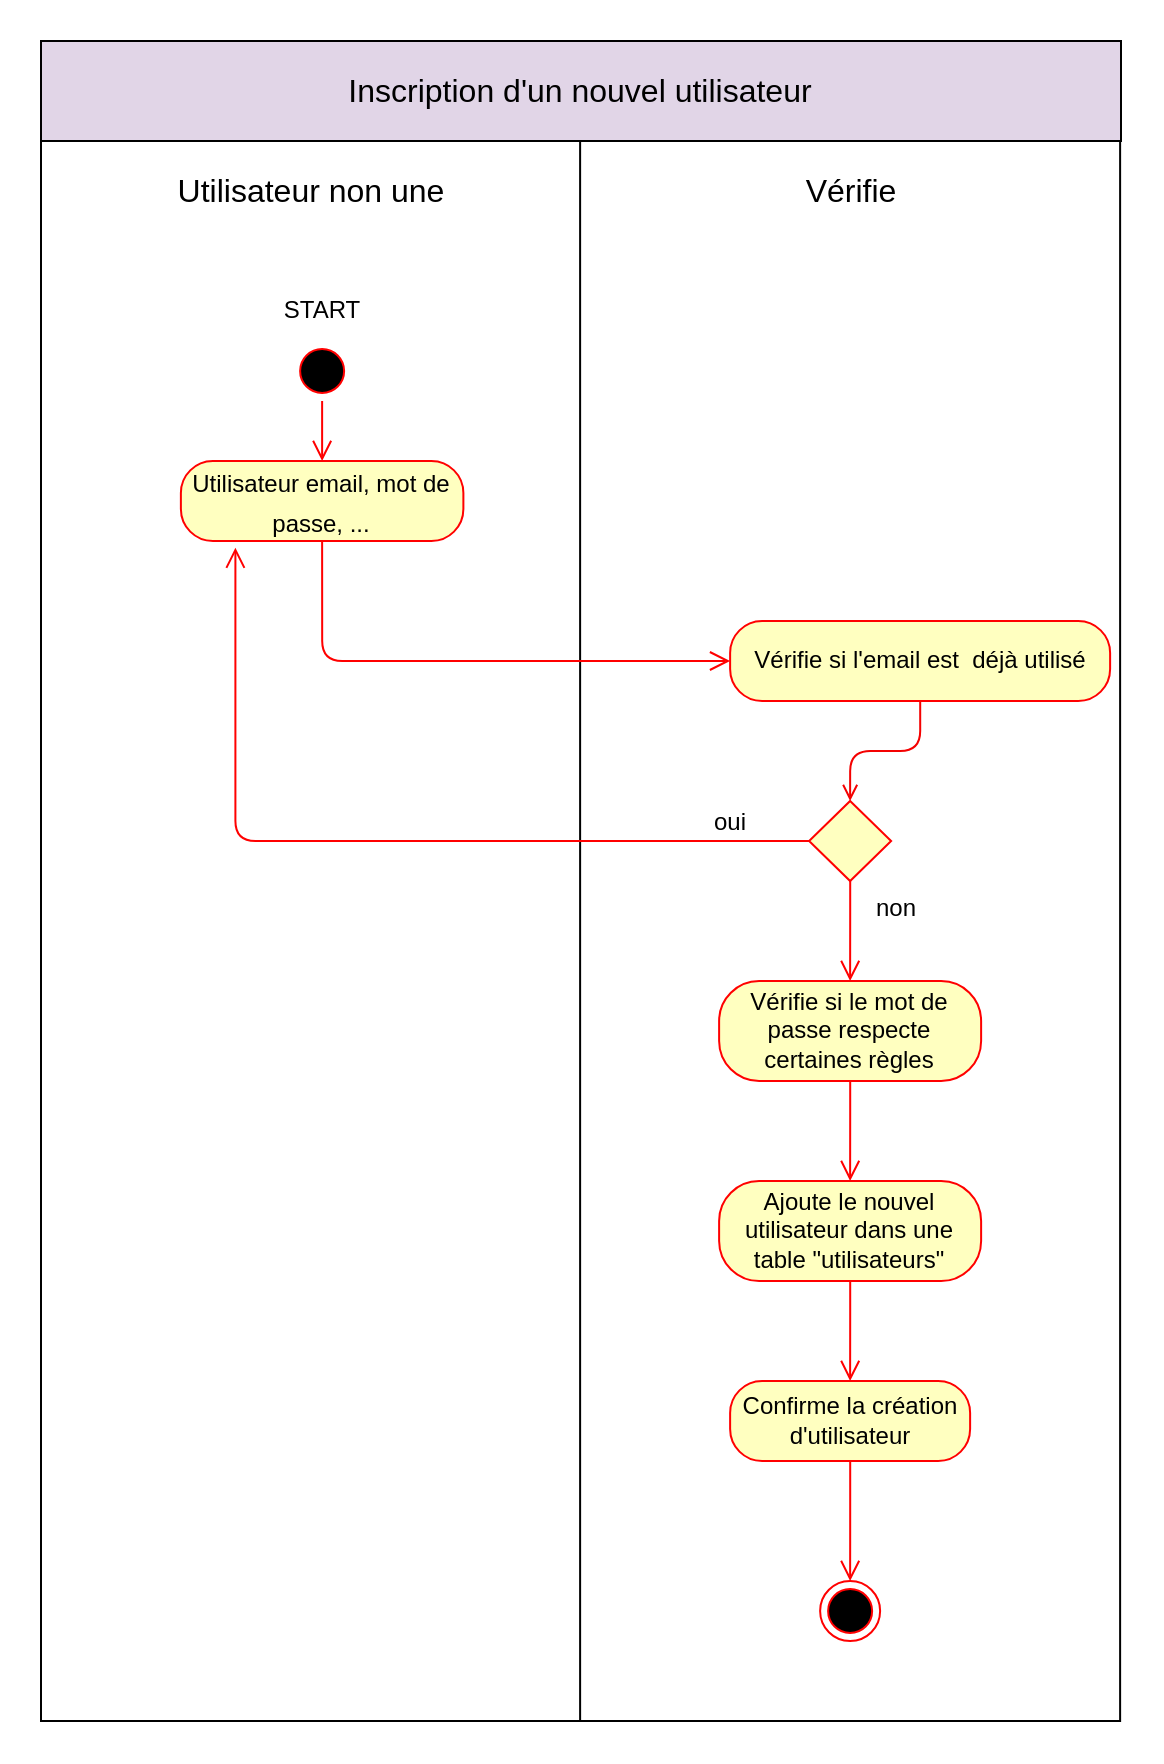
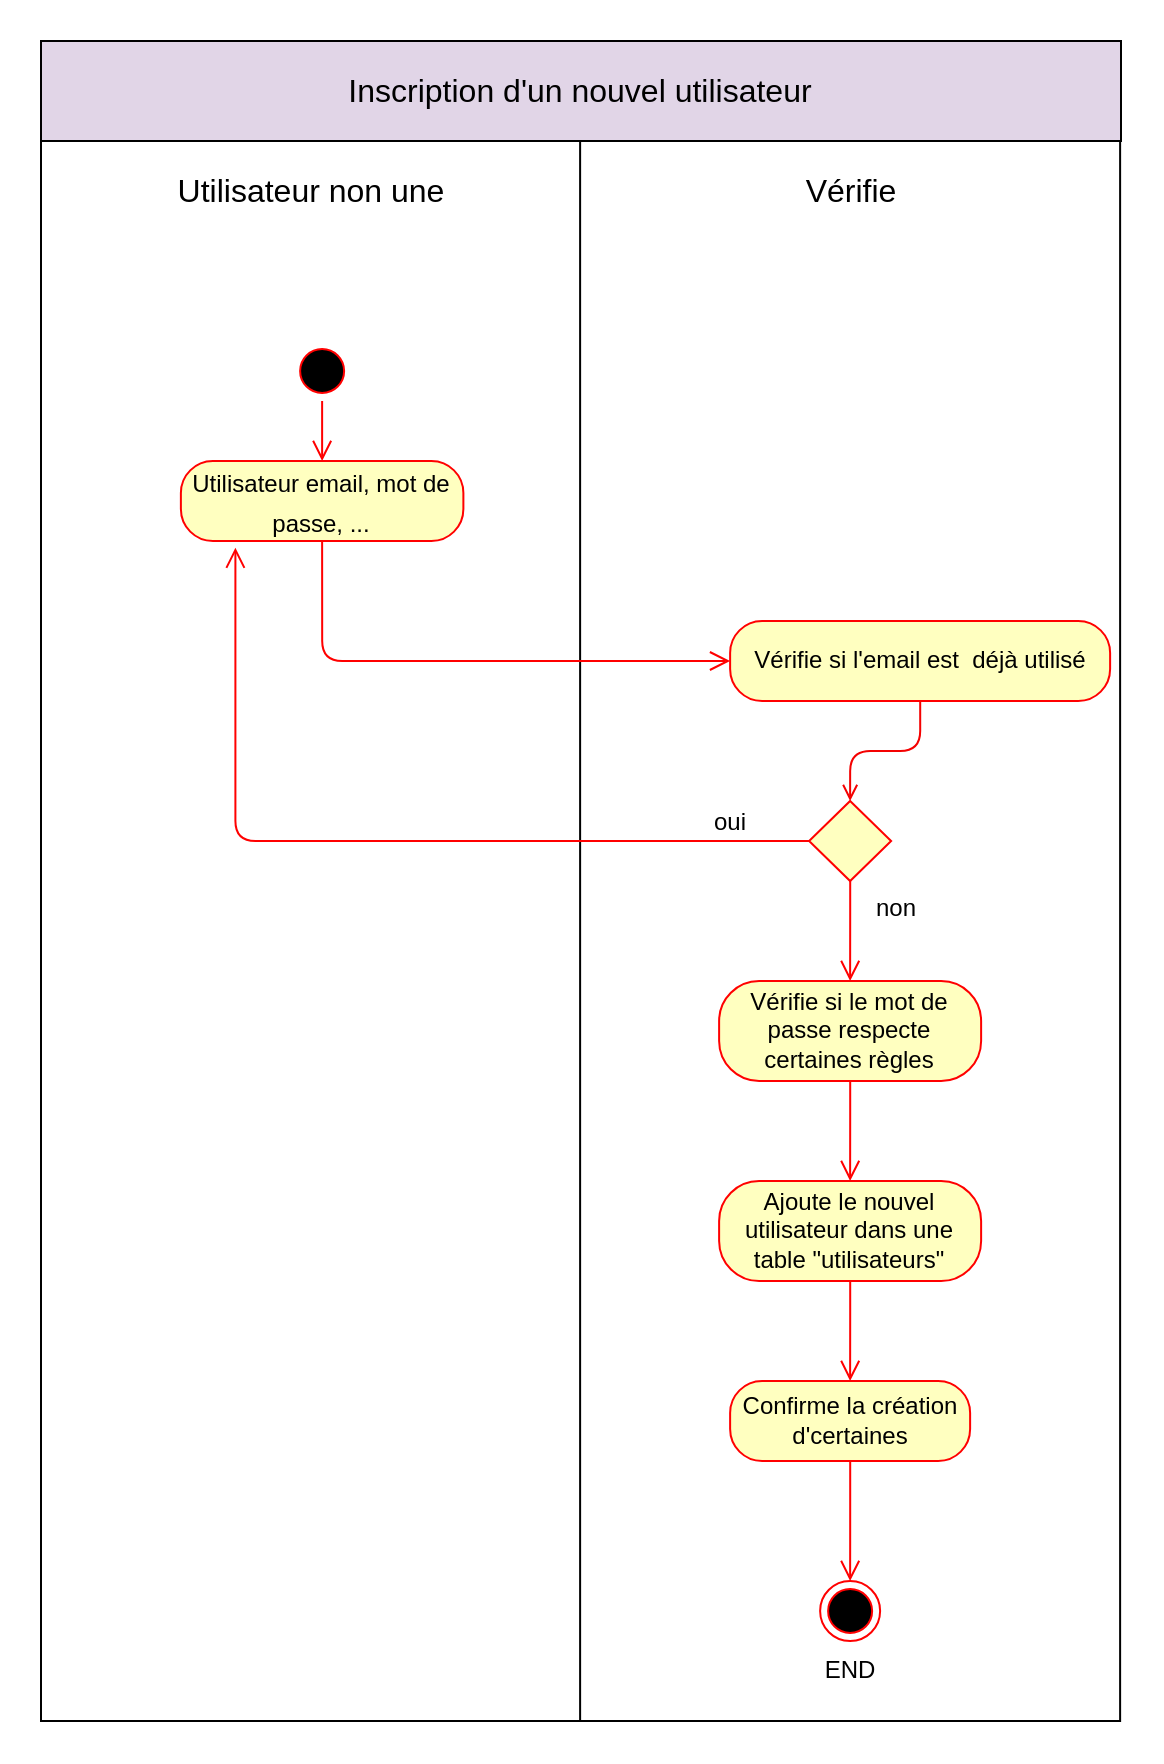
  <mxCell id="0" />
  <mxCell id="1" parent="0" />
  <mxCell id="2" value="" style="rounded=0;whiteSpace=wrap;html=1;fontSize=12;" vertex="1" parent="1"><mxGeometry x="20" y="70" width="270" height="790" as="geometry" /></mxCell>
  <mxCell id="3" value="" style="rounded=0;whiteSpace=wrap;html=1;fontSize=12;" vertex="1" parent="1"><mxGeometry x="289.56" y="70" width="270" height="790" as="geometry" /></mxCell>
  <mxCell id="4" value="Inscription d'un nouvel utilisateur" style="rounded=0;whiteSpace=wrap;html=1;fontSize=16;fillColor=#e1d5e7;" vertex="1" parent="1"><mxGeometry x="20" y="20" width="540" height="50" as="geometry" /></mxCell>
  <mxCell id="5" value="Utilisateur non une" style="text;html=1;strokeColor=none;fillColor=none;align=center;verticalAlign=middle;whiteSpace=wrap;rounded=0;fontSize=16;" vertex="1" parent="1"><mxGeometry x="72.5" y="80" width="165" height="30" as="geometry" /></mxCell>
  <mxCell id="6" value="Vérifie" style="text;html=1;strokeColor=none;fillColor=none;align=center;verticalAlign=middle;whiteSpace=wrap;rounded=0;fontSize=16;" vertex="1" parent="1"><mxGeometry x="342.5" y="80" width="165" height="30" as="geometry" /></mxCell>
  <mxCell id="7" value="" style="ellipse;html=1;shape=endState;fillColor=#000000;strokeColor=#ff0000;fontSize=16;" vertex="1" parent="1"><mxGeometry x="409.56" y="790" width="30" height="30" as="geometry" /></mxCell>
  <mxCell id="8" value="" style="ellipse;html=1;shape=startState;fillColor=#000000;strokeColor=#ff0000;fontSize=16;" vertex="1" parent="1"><mxGeometry x="145.56" y="170" width="30" height="30" as="geometry" /></mxCell>
  <mxCell id="9" value="" style="edgeStyle=orthogonalEdgeStyle;html=1;verticalAlign=bottom;endArrow=open;endSize=8;strokeColor=#ff0000;fontSize=16;entryX=0.5;entryY=0;entryDx=0;entryDy=0;" edge="1" source="8" parent="1" target="10"><mxGeometry relative="1" as="geometry"><mxPoint x="160.56" y="220" as="targetPoint" /></mxGeometry></mxCell>
  <mxCell id="10" value="&lt;font style=&quot;font-size: 12px;&quot;&gt;Utilisateur email, mot de passe, ...&lt;/font&gt;" style="rounded=1;whiteSpace=wrap;html=1;arcSize=40;fontColor=#000000;fillColor=#ffffc0;strokeColor=#ff0000;fontSize=16;" vertex="1" parent="1"><mxGeometry x="89.94" y="230" width="141.25" height="40" as="geometry" /></mxCell>
  <mxCell id="11" value="" style="edgeStyle=orthogonalEdgeStyle;html=1;verticalAlign=bottom;endArrow=open;endSize=8;strokeColor=#ff0000;fontSize=16;exitX=0.5;exitY=1;exitDx=0;exitDy=0;entryX=0;entryY=0.5;entryDx=0;entryDy=0;" edge="1" source="10" parent="1" target="13"><mxGeometry relative="1" as="geometry"><mxPoint x="354.94" y="430" as="targetPoint" /><mxPoint x="150.04" y="390" as="sourcePoint" /><Array as="points"><mxPoint x="160.56" y="330" /></Array></mxGeometry></mxCell>
  <mxCell id="12" style="edgeStyle=orthogonalEdgeStyle;html=1;entryX=0.5;entryY=0;entryDx=0;entryDy=0;strokeColor=#f40101;fontSize=12;endArrow=open;endFill=0;" edge="1" parent="1" source="13" target="14"><mxGeometry relative="1" as="geometry" /></mxCell>
  <mxCell id="13" value="Vérifie si l'email est&amp;nbsp; déjà utilisé" style="rounded=1;whiteSpace=wrap;html=1;arcSize=40;fontColor=#000000;fillColor=#ffffc0;strokeColor=#ff0000;fontSize=12;" vertex="1" parent="1"><mxGeometry x="364.56" y="310" width="190" height="40" as="geometry" /></mxCell>
  <mxCell id="14" value="" style="rhombus;whiteSpace=wrap;html=1;fillColor=#ffffc0;strokeColor=#ff0000;fontSize=12;" vertex="1" parent="1"><mxGeometry x="404.06" y="400" width="41" height="40" as="geometry" /></mxCell>
  <mxCell id="15" value="oui" style="edgeStyle=orthogonalEdgeStyle;html=1;align=left;verticalAlign=bottom;endArrow=open;endSize=8;strokeColor=#ff0000;fontSize=12;entryX=0.193;entryY=1.083;entryDx=0;entryDy=0;entryPerimeter=0;" edge="1" source="14" parent="1" target="10"><mxGeometry x="-0.776" relative="1" as="geometry"><mxPoint x="209.94" y="450" as="targetPoint" /><mxPoint as="offset" /></mxGeometry></mxCell>
  <mxCell id="16" value="non" style="edgeStyle=orthogonalEdgeStyle;html=1;align=left;verticalAlign=top;endArrow=open;endSize=8;strokeColor=#ff0000;fontSize=12;entryX=0.5;entryY=0;entryDx=0;entryDy=0;" edge="1" source="14" parent="1"><mxGeometry x="-1" y="11" relative="1" as="geometry"><mxPoint x="424.56" y="490" as="targetPoint" /><mxPoint as="offset" /></mxGeometry></mxCell>
  <mxCell id="17" value="Vérifie si le mot de passe respecte certaines règles" style="rounded=1;whiteSpace=wrap;html=1;arcSize=40;fontColor=#000000;fillColor=#ffffc0;strokeColor=#ff0000;fontSize=12;" vertex="1" parent="1"><mxGeometry x="359.06" y="490" width="131" height="50" as="geometry" /></mxCell>
  <mxCell id="18" value="" style="edgeStyle=orthogonalEdgeStyle;html=1;verticalAlign=bottom;endArrow=open;endSize=8;strokeColor=#ff0000;fontSize=12;" edge="1" source="17" parent="1"><mxGeometry relative="1" as="geometry"><mxPoint x="424.56" y="590" as="targetPoint" /></mxGeometry></mxCell>
  <mxCell id="19" value="Ajoute le nouvel utilisateur dans une table &quot;utilisateurs&quot;" style="rounded=1;whiteSpace=wrap;html=1;arcSize=40;fontColor=#000000;fillColor=#ffffc0;strokeColor=#ff0000;fontSize=12;" vertex="1" parent="1"><mxGeometry x="359.06" y="590" width="131" height="50" as="geometry" /></mxCell>
  <mxCell id="20" value="" style="edgeStyle=orthogonalEdgeStyle;html=1;verticalAlign=bottom;endArrow=open;endSize=8;strokeColor=#ff0000;fontSize=12;" edge="1" source="19" parent="1"><mxGeometry relative="1" as="geometry"><mxPoint x="424.56" y="690" as="targetPoint" /></mxGeometry></mxCell>
- <mxCell id="21" value="Confirme la création d'utilisateur" style="rounded=1;whiteSpace=wrap;html=1;arcSize=40;fontColor=#000000;fillColor=#ffffc0;strokeColor=#ff0000;fontSize=12;" vertex="1" parent="1"><mxGeometry x="364.56" y="690" width="120" height="40" as="geometry" /></mxCell>
+ <mxCell id="21" value="Confirme la création d'certaines" style="rounded=1;whiteSpace=wrap;html=1;arcSize=40;fontColor=#000000;fillColor=#ffffc0;strokeColor=#ff0000;fontSize=12;" vertex="1" parent="1"><mxGeometry x="364.56" y="690" width="120" height="40" as="geometry" /></mxCell>
  <mxCell id="22" value="" style="edgeStyle=orthogonalEdgeStyle;html=1;verticalAlign=bottom;endArrow=open;endSize=8;strokeColor=#ff0000;fontSize=12;" edge="1" source="21" parent="1"><mxGeometry relative="1" as="geometry"><mxPoint x="424.56" y="790" as="targetPoint" /></mxGeometry></mxCell>
- <mxCell id="24" value="START" style="text;html=1;strokeColor=none;fillColor=none;align=center;verticalAlign=middle;whiteSpace=wrap;rounded=0;fontSize=12;" vertex="1" parent="1"><mxGeometry x="131" y="140" width="60" height="30" as="geometry" /></mxCell>
+ <mxCell id="23" value="END" style="text;html=1;strokeColor=none;fillColor=none;align=center;verticalAlign=middle;whiteSpace=wrap;rounded=0;fontSize=12;" vertex="1" parent="1"><mxGeometry x="394.56" y="820" width="60" height="30" as="geometry" /></mxCell>
